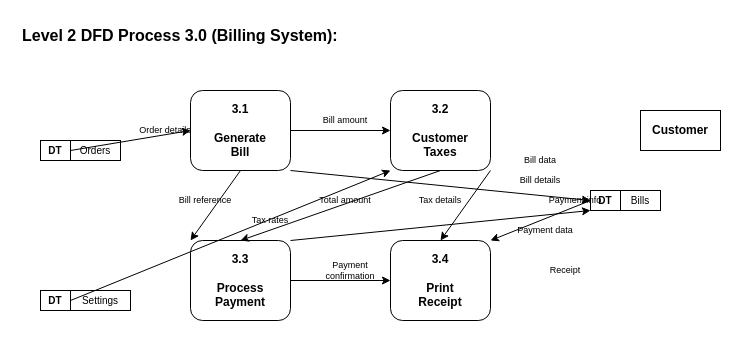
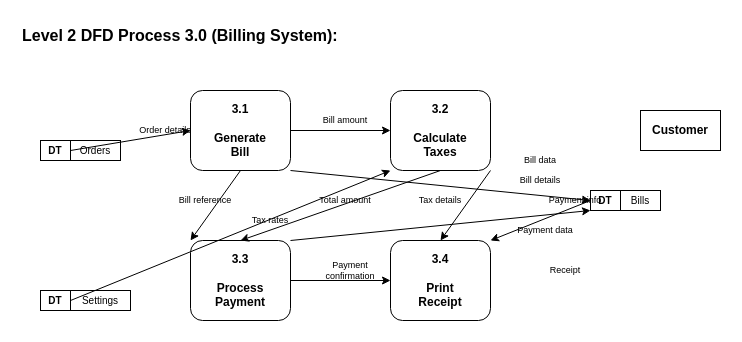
  <mxCell id="0" />
  <mxCell id="1" parent="0" />
  <mxCell id="2" value="Level 2 DFD Process 3.0 (Billing System):" style="text;html=1;strokeColor=none;fillColor=none;align=left;verticalAlign=middle;whiteSpace=wrap;rounded=0;fontSize=16;fontStyle=1;" vertex="1" parent="1"><mxGeometry x="20" y="20" width="400" height="30" as="geometry" /></mxCell>
  <mxCell id="3" value="Customer" style="rounded=0;whiteSpace=wrap;html=1;strokeColor=#000000;fillColor=#ffffff;fontSize=12;fontStyle=1;" vertex="1" parent="1"><mxGeometry x="640" y="110" width="80" height="40" as="geometry" /></mxCell>
  <mxCell id="4" value="3.1&#10;&#10;Generate&#10;Bill" style="rounded=1;whiteSpace=wrap;html=1;strokeColor=#000000;fillColor=#ffffff;fontSize=12;fontStyle=1;align=center;" vertex="1" parent="1"><mxGeometry x="190" y="90" width="100" height="80" as="geometry" /></mxCell>
- <mxCell id="5" value="3.2&#10;&#10;Customer&#10;Taxes" style="rounded=1;whiteSpace=wrap;html=1;strokeColor=#000000;fillColor=#ffffff;fontSize=12;fontStyle=1;align=center;" vertex="1" parent="1"><mxGeometry x="390" y="90" width="100" height="80" as="geometry" /></mxCell>
+ <mxCell id="5" value="3.2&#10;&#10;Calculate&#10;Taxes" style="rounded=1;whiteSpace=wrap;html=1;strokeColor=#000000;fillColor=#ffffff;fontSize=12;fontStyle=1;align=center;" vertex="1" parent="1"><mxGeometry x="390" y="90" width="100" height="80" as="geometry" /></mxCell>
  <mxCell id="6" value="3.3&#10;&#10;Process&#10;Payment" style="rounded=1;whiteSpace=wrap;html=1;strokeColor=#000000;fillColor=#ffffff;fontSize=12;fontStyle=1;align=center;" vertex="1" parent="1"><mxGeometry x="190" y="240" width="100" height="80" as="geometry" /></mxCell>
  <mxCell id="7" value="3.4&#10;&#10;Print&#10;Receipt" style="rounded=1;whiteSpace=wrap;html=1;strokeColor=#000000;fillColor=#ffffff;fontSize=12;fontStyle=1;align=center;" vertex="1" parent="1"><mxGeometry x="390" y="240" width="100" height="80" as="geometry" /></mxCell>
  <mxCell id="8" value="DT" style="rounded=0;whiteSpace=wrap;html=1;strokeColor=#000000;fillColor=#ffffff;fontSize=10;fontStyle=1;" vertex="1" parent="1"><mxGeometry x="40" y="140" width="30" height="20" as="geometry" /></mxCell>
  <mxCell id="9" value="Orders" style="rounded=0;whiteSpace=wrap;html=1;strokeColor=#000000;fillColor=#ffffff;fontSize=10;" vertex="1" parent="1"><mxGeometry x="70" y="140" width="50" height="20" as="geometry" /></mxCell>
  <mxCell id="10" value="DT" style="rounded=0;whiteSpace=wrap;html=1;strokeColor=#000000;fillColor=#ffffff;fontSize=10;fontStyle=1;" vertex="1" parent="1"><mxGeometry x="590" y="190" width="30" height="20" as="geometry" /></mxCell>
  <mxCell id="11" value="Bills" style="rounded=0;whiteSpace=wrap;html=1;strokeColor=#000000;fillColor=#ffffff;fontSize=10;" vertex="1" parent="1"><mxGeometry x="620" y="190" width="40" height="20" as="geometry" /></mxCell>
  <mxCell id="12" value="DT" style="rounded=0;whiteSpace=wrap;html=1;strokeColor=#000000;fillColor=#ffffff;fontSize=10;fontStyle=1;" vertex="1" parent="1"><mxGeometry x="40" y="290" width="30" height="20" as="geometry" /></mxCell>
  <mxCell id="13" value="Settings" style="rounded=0;whiteSpace=wrap;html=1;strokeColor=#000000;fillColor=#ffffff;fontSize=10;" vertex="1" parent="1"><mxGeometry x="70" y="290" width="60" height="20" as="geometry" /></mxCell>
  <mxCell id="14" value="" style="endArrow=classic;html=1;rounded=0;exitX=1;exitY=0.5;exitDx=0;exitDy=0;entryX=0;entryY=0.5;entryDx=0;entryDy=0;" edge="1" parent="1" source="8" target="4"><mxGeometry width="50" height="50" relative="1" as="geometry"><mxPoint x="380" y="390" as="sourcePoint" /><mxPoint x="430" y="340" as="targetPoint" /></mxGeometry></mxCell>
  <mxCell id="15" value="Order details" style="text;html=1;strokeColor=none;fillColor=none;align=center;verticalAlign=middle;whiteSpace=wrap;rounded=0;fontSize=9;" vertex="1" parent="1"><mxGeometry x="130" y="120" width="70" height="20" as="geometry" /></mxCell>
  <mxCell id="16" value="" style="endArrow=classic;html=1;rounded=0;exitX=1;exitY=0.5;exitDx=0;exitDy=0;entryX=0;entryY=1;entryDx=0;entryDy=0;" edge="1" parent="1" source="12" target="5"><mxGeometry width="50" height="50" relative="1" as="geometry"><mxPoint x="380" y="390" as="sourcePoint" /><mxPoint x="430" y="340" as="targetPoint" /></mxGeometry></mxCell>
  <mxCell id="17" value="Tax rates" style="text;html=1;strokeColor=none;fillColor=none;align=center;verticalAlign=middle;whiteSpace=wrap;rounded=0;fontSize=9;" vertex="1" parent="1"><mxGeometry x="240" y="210" width="60" height="20" as="geometry" /></mxCell>
  <mxCell id="18" value="" style="endArrow=classic;html=1;rounded=0;exitX=1;exitY=0.5;exitDx=0;exitDy=0;entryX=0;entryY=0.5;entryDx=0;entryDy=0;" edge="1" parent="1" source="4" target="5"><mxGeometry width="50" height="50" relative="1" as="geometry"><mxPoint x="380" y="390" as="sourcePoint" /><mxPoint x="430" y="340" as="targetPoint" /></mxGeometry></mxCell>
  <mxCell id="19" value="Bill amount" style="text;html=1;strokeColor=none;fillColor=none;align=center;verticalAlign=middle;whiteSpace=wrap;rounded=0;fontSize=9;" vertex="1" parent="1"><mxGeometry x="310" y="110" width="70" height="20" as="geometry" /></mxCell>
  <mxCell id="20" value="" style="endArrow=classic;html=1;rounded=0;exitX=0.5;exitY=1;exitDx=0;exitDy=0;entryX=0.5;entryY=0;entryDx=0;entryDy=0;" edge="1" parent="1" source="5" target="6"><mxGeometry width="50" height="50" relative="1" as="geometry"><mxPoint x="380" y="390" as="sourcePoint" /><mxPoint x="430" y="340" as="targetPoint" /></mxGeometry></mxCell>
  <mxCell id="21" value="Total amount" style="text;html=1;strokeColor=none;fillColor=none;align=center;verticalAlign=middle;whiteSpace=wrap;rounded=0;fontSize=9;" vertex="1" parent="1"><mxGeometry x="310" y="190" width="70" height="20" as="geometry" /></mxCell>
  <mxCell id="22" value="" style="endArrow=classic;html=1;rounded=0;exitX=1;exitY=0.5;exitDx=0;exitDy=0;entryX=0;entryY=0.5;entryDx=0;entryDy=0;" edge="1" parent="1" source="6" target="7"><mxGeometry width="50" height="50" relative="1" as="geometry"><mxPoint x="380" y="390" as="sourcePoint" /><mxPoint x="430" y="340" as="targetPoint" /></mxGeometry></mxCell>
  <mxCell id="23" value="Payment confirmation" style="text;html=1;strokeColor=none;fillColor=none;align=center;verticalAlign=middle;whiteSpace=wrap;rounded=0;fontSize=9;" vertex="1" parent="1"><mxGeometry x="310" y="260" width="80" height="20" as="geometry" /></mxCell>
  <mxCell id="24" value="" style="endArrow=classic;html=1;rounded=0;exitX=1;exitY=1;exitDx=0;exitDy=0;entryX=0;entryY=0.5;entryDx=0;entryDy=0;" edge="1" parent="1" source="4" target="10"><mxGeometry width="50" height="50" relative="1" as="geometry"><mxPoint x="380" y="390" as="sourcePoint" /><mxPoint x="430" y="340" as="targetPoint" /></mxGeometry></mxCell>
  <mxCell id="25" value="Bill data" style="text;html=1;strokeColor=none;fillColor=none;align=center;verticalAlign=middle;whiteSpace=wrap;rounded=0;fontSize=9;" vertex="1" parent="1"><mxGeometry x="510" y="150" width="60" height="20" as="geometry" /></mxCell>
  <mxCell id="26" value="" style="endArrow=classic;html=1;rounded=0;exitX=1;exitY=0;exitDx=0;exitDy=0;entryX=0;entryY=1;entryDx=0;entryDy=0;" edge="1" parent="1" source="6" target="10"><mxGeometry width="50" height="50" relative="1" as="geometry"><mxPoint x="380" y="390" as="sourcePoint" /><mxPoint x="430" y="340" as="targetPoint" /></mxGeometry></mxCell>
  <mxCell id="27" value="Payment data" style="text;html=1;strokeColor=none;fillColor=none;align=center;verticalAlign=middle;whiteSpace=wrap;rounded=0;fontSize=9;" vertex="1" parent="1"><mxGeometry x="510" y="220" width="70" height="20" as="geometry" /></mxCell>
  <mxCell id="28" value="Payment info" style="text;html=1;strokeColor=none;fillColor=none;align=center;verticalAlign=middle;whiteSpace=wrap;rounded=0;fontSize=9;" vertex="1" parent="1"><mxGeometry x="540" y="190" width="70" height="20" as="geometry" /></mxCell>
  <mxCell id="29" value="Receipt" style="text;html=1;strokeColor=none;fillColor=none;align=center;verticalAlign=middle;whiteSpace=wrap;rounded=0;fontSize=9;" vertex="1" parent="1"><mxGeometry x="540" y="260" width="50" height="20" as="geometry" /></mxCell>
  <mxCell id="30" value="" style="endArrow=classic;html=1;rounded=0;exitX=0;exitY=0.5;exitDx=0;exitDy=0;entryX=1;entryY=0;entryDx=0;entryDy=0;" edge="1" parent="1" source="10" target="7"><mxGeometry width="50" height="50" relative="1" as="geometry"><mxPoint x="380" y="390" as="sourcePoint" /><mxPoint x="430" y="340" as="targetPoint" /></mxGeometry></mxCell>
  <mxCell id="31" value="Bill details" style="text;html=1;strokeColor=none;fillColor=none;align=center;verticalAlign=middle;whiteSpace=wrap;rounded=0;fontSize=9;" vertex="1" parent="1"><mxGeometry x="510" y="170" width="60" height="20" as="geometry" /></mxCell>
  <mxCell id="32" value="" style="endArrow=classic;html=1;rounded=0;exitX=0.5;exitY=1;exitDx=0;exitDy=0;entryX=0;entryY=0;entryDx=0;entryDy=0;" edge="1" parent="1" source="4" target="6"><mxGeometry width="50" height="50" relative="1" as="geometry"><mxPoint x="380" y="390" as="sourcePoint" /><mxPoint x="430" y="340" as="targetPoint" /></mxGeometry></mxCell>
  <mxCell id="33" value="Bill reference" style="text;html=1;strokeColor=none;fillColor=none;align=center;verticalAlign=middle;whiteSpace=wrap;rounded=0;fontSize=9;" vertex="1" parent="1"><mxGeometry x="170" y="190" width="70" height="20" as="geometry" /></mxCell>
  <mxCell id="34" value="" style="endArrow=classic;html=1;rounded=0;exitX=1;exitY=1;exitDx=0;exitDy=0;entryX=0.5;entryY=0;entryDx=0;entryDy=0;" edge="1" parent="1" source="5" target="7"><mxGeometry width="50" height="50" relative="1" as="geometry"><mxPoint x="380" y="390" as="sourcePoint" /><mxPoint x="430" y="340" as="targetPoint" /></mxGeometry></mxCell>
  <mxCell id="35" value="Tax details" style="text;html=1;strokeColor=none;fillColor=none;align=center;verticalAlign=middle;whiteSpace=wrap;rounded=0;fontSize=9;" vertex="1" parent="1"><mxGeometry x="410" y="190" width="60" height="20" as="geometry" /></mxCell>
